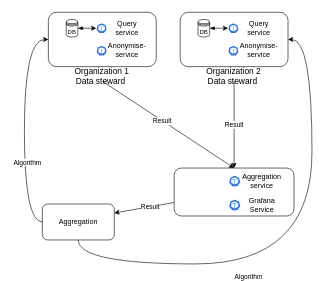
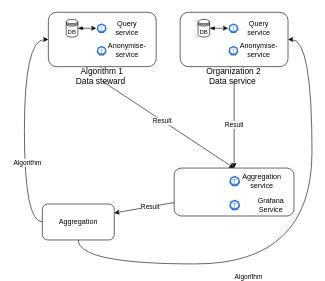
  <mxCell id="0" />
  <mxCell id="1" parent="0" />
  <mxCell id="2" style="rounded=0;orthogonalLoop=1;jettySize=auto;html=1;edgeStyle=orthogonalEdgeStyle;curved=1;entryX=0;entryY=0.75;entryDx=0;entryDy=0;" parent="1" edge="1"><mxGeometry relative="1" as="geometry"><mxPoint x="40" y="99.071" as="targetPoint" /><Array as="points"><mxPoint x="20" y="380" /><mxPoint x="20" y="99" /></Array></mxGeometry></mxCell>
  <mxCell id="3" value="Algorithm" style="edgeLabel;html=1;align=center;verticalAlign=middle;resizable=0;points=[];" parent="2" vertex="1" connectable="0"><mxGeometry x="-0.299" y="-4" relative="1" as="geometry"><mxPoint y="-67" as="offset" /></mxGeometry></mxCell>
  <mxCell id="4" style="rounded=0;orthogonalLoop=1;jettySize=auto;html=1;edgeStyle=orthogonalEdgeStyle;curved=1;entryX=0;entryY=0.5;entryDx=0;entryDy=0;" parent="1" source="8" target="29" edge="1"><mxGeometry relative="1" as="geometry"><mxPoint x="57.6" y="150" as="targetPoint" /><Array as="points"><mxPoint x="40" y="370" /><mxPoint x="40" y="65" /></Array></mxGeometry></mxCell>
  <mxCell id="5" value="Algorithm" style="edgeLabel;html=1;align=center;verticalAlign=middle;resizable=0;points=[];" parent="4" vertex="1" connectable="0"><mxGeometry x="-0.299" y="-4" relative="1" as="geometry"><mxPoint y="1" as="offset" /></mxGeometry></mxCell>
  <mxCell id="6" style="rounded=0;orthogonalLoop=1;jettySize=auto;html=1;edgeStyle=orthogonalEdgeStyle;curved=1;entryX=1;entryY=0.5;entryDx=0;entryDy=0;" parent="1" source="8" target="10" edge="1"><mxGeometry relative="1" as="geometry"><Array as="points"><mxPoint x="130" y="440" /><mxPoint x="520" y="440" /><mxPoint x="520" y="65" /></Array></mxGeometry></mxCell>
  <mxCell id="7" value="Algorithm" style="edgeLabel;html=1;align=center;verticalAlign=middle;resizable=0;points=[];" parent="6" vertex="1" connectable="0"><mxGeometry x="-0.245" y="-3" relative="1" as="geometry"><mxPoint x="4" y="17" as="offset" /></mxGeometry></mxCell>
  <mxCell id="8" value="Aggregation" style="rounded=1;whiteSpace=wrap;html=1;" parent="1" vertex="1"><mxGeometry x="70" y="340" width="120" height="60" as="geometry" /></mxCell>
  <mxCell id="9" value="]" style="group" parent="1" vertex="1" connectable="0"><mxGeometry x="300" y="20" width="180" height="110" as="geometry" /></mxCell>
  <mxCell id="10" value="" style="rounded=1;whiteSpace=wrap;html=1;fontSize=14;" parent="9" vertex="1"><mxGeometry width="180" height="90.721" as="geometry" /></mxCell>
- <mxCell id="11" value="Organization 2&lt;br&gt;Data steward&amp;nbsp;" style="text;html=1;strokeColor=none;fillColor=none;align=center;verticalAlign=middle;whiteSpace=wrap;rounded=0;fontSize=14;" parent="9" vertex="1"><mxGeometry x="14.4" y="97.99" width="151.2" height="17.01" as="geometry" /></mxCell>
+ <mxCell id="11" value="Organization 2&lt;br&gt;Data service&amp;nbsp;" style="text;html=1;strokeColor=none;fillColor=none;align=center;verticalAlign=middle;whiteSpace=wrap;rounded=0;fontSize=14;" parent="9" vertex="1"><mxGeometry x="14.4" y="97.99" width="151.2" height="17.01" as="geometry" /></mxCell>
  <mxCell id="12" value="" style="sketch=0;html=1;dashed=0;whitespace=wrap;fillColor=#2875E2;strokeColor=#ffffff;points=[[0.005,0.63,0],[0.1,0.2,0],[0.9,0.2,0],[0.5,0,0],[0.995,0.63,0],[0.72,0.99,0],[0.5,1,0],[0.28,0.99,0]];verticalLabelPosition=bottom;align=center;verticalAlign=top;shape=mxgraph.kubernetes.icon;prIcon=pod" parent="9" vertex="1"><mxGeometry x="79.999" y="54.441" width="17.774" height="19.307" as="geometry" /></mxCell>
  <mxCell id="13" value="&lt;span style=&quot;font-size: 12px;&quot;&gt;Anonymise-service&lt;/span&gt;" style="text;html=1;strokeColor=none;fillColor=none;align=center;verticalAlign=middle;whiteSpace=wrap;rounded=0;fontSize=10;" parent="9" vertex="1"><mxGeometry x="107.773" y="56.594" width="46.931" height="12.066" as="geometry" /></mxCell>
  <mxCell id="14" value="" style="sketch=0;html=1;dashed=0;whitespace=wrap;fillColor=#2875E2;strokeColor=#ffffff;points=[[0.005,0.63,0],[0.1,0.2,0],[0.9,0.2,0],[0.5,0,0],[0.995,0.63,0],[0.72,0.99,0],[0.5,1,0],[0.28,0.99,0]];verticalLabelPosition=bottom;align=center;verticalAlign=top;shape=mxgraph.kubernetes.icon;prIcon=pod" parent="9" vertex="1"><mxGeometry x="79.999" y="16.97" width="17.774" height="19.307" as="geometry" /></mxCell>
  <mxCell id="15" value="&lt;span style=&quot;font-size: 12px;&quot;&gt;Query service&lt;/span&gt;" style="text;html=1;strokeColor=none;fillColor=none;align=center;verticalAlign=middle;whiteSpace=wrap;rounded=0;fontSize=10;" parent="9" vertex="1"><mxGeometry x="107.773" y="20.587" width="46.931" height="12.066" as="geometry" /></mxCell>
  <mxCell id="16" style="edgeStyle=orthogonalEdgeStyle;rounded=0;orthogonalLoop=1;jettySize=auto;html=1;exitX=1;exitY=0.5;exitDx=0;exitDy=0;entryX=0.005;entryY=0.63;entryDx=0;entryDy=0;entryPerimeter=0;fontSize=12;startArrow=blockThin;startFill=1;" parent="9" source="17" edge="1"><mxGeometry relative="1" as="geometry"><mxPoint x="80" y="26.08" as="targetPoint" /></mxGeometry></mxCell>
  <mxCell id="17" value="&lt;font style=&quot;font-size: 10px;&quot;&gt;DB&lt;/font&gt;" style="shape=datastore;whiteSpace=wrap;html=1;fontSize=14;" parent="9" vertex="1"><mxGeometry x="29.795" y="11.984" width="19.412" height="29.286" as="geometry" /></mxCell>
  <mxCell id="18" style="rounded=0;orthogonalLoop=1;jettySize=auto;html=1;entryX=0.5;entryY=0;entryDx=0;entryDy=0;exitX=0.5;exitY=1;exitDx=0;exitDy=0;" parent="1" source="30" target="23" edge="1"><mxGeometry relative="1" as="geometry"><mxPoint x="190" y="340" as="targetPoint" /><mxPoint x="171.945" y="154" as="sourcePoint" /></mxGeometry></mxCell>
  <mxCell id="19" value="Result" style="edgeLabel;html=1;align=center;verticalAlign=middle;resizable=0;points=[];" parent="18" vertex="1" connectable="0"><mxGeometry x="-0.088" y="-1" relative="1" as="geometry"><mxPoint as="offset" /></mxGeometry></mxCell>
  <mxCell id="20" value="Result" style="rounded=0;orthogonalLoop=1;jettySize=auto;html=1;" parent="1" source="11" target="23" edge="1"><mxGeometry relative="1" as="geometry"><mxPoint x="160" y="340" as="targetPoint" /></mxGeometry></mxCell>
  <mxCell id="21" style="rounded=0;orthogonalLoop=1;jettySize=auto;html=1;entryX=1;entryY=0.25;entryDx=0;entryDy=0;" parent="1" source="23" target="8" edge="1"><mxGeometry relative="1" as="geometry" /></mxCell>
  <mxCell id="22" value="Result" style="edgeLabel;html=1;align=center;verticalAlign=middle;resizable=0;points=[];" parent="21" vertex="1" connectable="0"><mxGeometry x="0.389" y="1" relative="1" as="geometry"><mxPoint x="29" y="-7" as="offset" /></mxGeometry></mxCell>
  <mxCell id="23" value="" style="rounded=1;whiteSpace=wrap;html=1;" parent="1" vertex="1"><mxGeometry x="290" y="280" width="200" height="80" as="geometry" /></mxCell>
  <mxCell id="24" value="&lt;span style=&quot;font-size: 12px;&quot;&gt;Aggregation service&lt;/span&gt;" style="text;html=1;strokeColor=none;fillColor=none;align=center;verticalAlign=middle;whiteSpace=wrap;rounded=0;fontSize=10;" parent="1" vertex="1"><mxGeometry x="413" y="290" width="46.93" height="23.97" as="geometry" /></mxCell>
  <mxCell id="25" value="" style="sketch=0;html=1;dashed=0;whitespace=wrap;fillColor=#2875E2;strokeColor=#ffffff;points=[[0.005,0.63,0],[0.1,0.2,0],[0.9,0.2,0],[0.5,0,0],[0.995,0.63,0],[0.72,0.99,0],[0.5,1,0],[0.28,0.99,0]];verticalLabelPosition=bottom;align=center;verticalAlign=top;shape=mxgraph.kubernetes.icon;prIcon=pod" parent="1" vertex="1"><mxGeometry x="381.309" y="292.001" width="19.39" height="19.307" as="geometry" /></mxCell>
- <mxCell id="26" value="&lt;span style=&quot;font-size: 12px;&quot;&gt;Grafana Service&lt;/span&gt;" style="text;html=1;strokeColor=none;fillColor=none;align=center;verticalAlign=middle;whiteSpace=wrap;rounded=0;fontSize=10;" parent="1" vertex="1"><mxGeometry x="413" y="330" width="46.93" height="23.97" as="geometry" /></mxCell>
+ <mxCell id="26" value="&lt;span style=&quot;font-size: 12px;&quot;&gt;Grafana Service&lt;/span&gt;" style="text;html=1;strokeColor=none;fillColor=none;align=center;verticalAlign=middle;whiteSpace=wrap;rounded=0;fontSize=10;" parent="1" vertex="1"><mxGeometry x="428" y="330" width="46.93" height="23.97" as="geometry" /></mxCell>
  <mxCell id="27" value="" style="sketch=0;html=1;dashed=0;whitespace=wrap;fillColor=#2875E2;strokeColor=#ffffff;points=[[0.005,0.63,0],[0.1,0.2,0],[0.9,0.2,0],[0.5,0,0],[0.995,0.63,0],[0.72,0.99,0],[0.5,1,0],[0.28,0.99,0]];verticalLabelPosition=bottom;align=center;verticalAlign=top;shape=mxgraph.kubernetes.icon;prIcon=pod" parent="1" vertex="1"><mxGeometry x="381.309" y="332.001" width="19.39" height="19.307" as="geometry" /></mxCell>
  <mxCell id="28" value="]" style="group" parent="1" vertex="1" connectable="0"><mxGeometry x="80" y="20" width="180" height="110" as="geometry" /></mxCell>
  <mxCell id="29" value="" style="rounded=1;whiteSpace=wrap;html=1;fontSize=14;" parent="28" vertex="1"><mxGeometry width="180" height="90.721" as="geometry" /></mxCell>
- <mxCell id="30" value="Organization 1&lt;br&gt;Data steward&amp;nbsp;" style="text;html=1;strokeColor=none;fillColor=none;align=center;verticalAlign=middle;whiteSpace=wrap;rounded=0;fontSize=14;" parent="28" vertex="1"><mxGeometry x="14.4" y="97.99" width="151.2" height="17.01" as="geometry" /></mxCell>
+ <mxCell id="30" value="Algorithm 1&lt;br&gt;Data steward&amp;nbsp;" style="text;html=1;strokeColor=none;fillColor=none;align=center;verticalAlign=middle;whiteSpace=wrap;rounded=0;fontSize=14;" parent="28" vertex="1"><mxGeometry x="14.4" y="97.99" width="151.2" height="17.01" as="geometry" /></mxCell>
  <mxCell id="31" value="" style="sketch=0;html=1;dashed=0;whitespace=wrap;fillColor=#2875E2;strokeColor=#ffffff;points=[[0.005,0.63,0],[0.1,0.2,0],[0.9,0.2,0],[0.5,0,0],[0.995,0.63,0],[0.72,0.99,0],[0.5,1,0],[0.28,0.99,0]];verticalLabelPosition=bottom;align=center;verticalAlign=top;shape=mxgraph.kubernetes.icon;prIcon=pod" parent="28" vertex="1"><mxGeometry x="79.999" y="54.441" width="17.774" height="19.307" as="geometry" /></mxCell>
  <mxCell id="32" value="&lt;span style=&quot;font-size: 12px;&quot;&gt;Anonymise-service&lt;/span&gt;" style="text;html=1;strokeColor=none;fillColor=none;align=center;verticalAlign=middle;whiteSpace=wrap;rounded=0;fontSize=10;" parent="28" vertex="1"><mxGeometry x="107.773" y="56.594" width="46.931" height="12.066" as="geometry" /></mxCell>
  <mxCell id="33" value="" style="sketch=0;html=1;dashed=0;whitespace=wrap;fillColor=#2875E2;strokeColor=#ffffff;points=[[0.005,0.63,0],[0.1,0.2,0],[0.9,0.2,0],[0.5,0,0],[0.995,0.63,0],[0.72,0.99,0],[0.5,1,0],[0.28,0.99,0]];verticalLabelPosition=bottom;align=center;verticalAlign=top;shape=mxgraph.kubernetes.icon;prIcon=pod" parent="28" vertex="1"><mxGeometry x="79.999" y="16.97" width="17.774" height="19.307" as="geometry" /></mxCell>
  <mxCell id="34" value="&lt;span style=&quot;font-size: 12px;&quot;&gt;Query service&lt;/span&gt;" style="text;html=1;strokeColor=none;fillColor=none;align=center;verticalAlign=middle;whiteSpace=wrap;rounded=0;fontSize=10;" parent="28" vertex="1"><mxGeometry x="107.773" y="20.587" width="46.931" height="12.066" as="geometry" /></mxCell>
  <mxCell id="35" style="edgeStyle=orthogonalEdgeStyle;rounded=0;orthogonalLoop=1;jettySize=auto;html=1;exitX=1;exitY=0.5;exitDx=0;exitDy=0;entryX=0.005;entryY=0.63;entryDx=0;entryDy=0;entryPerimeter=0;fontSize=12;startArrow=blockThin;startFill=1;" parent="28" source="36" edge="1"><mxGeometry relative="1" as="geometry"><mxPoint x="80" y="26.08" as="targetPoint" /></mxGeometry></mxCell>
  <mxCell id="36" value="&lt;font style=&quot;font-size: 10px;&quot;&gt;DB&lt;/font&gt;" style="shape=datastore;whiteSpace=wrap;html=1;fontSize=14;" parent="28" vertex="1"><mxGeometry x="29.795" y="11.984" width="19.412" height="29.286" as="geometry" /></mxCell>
